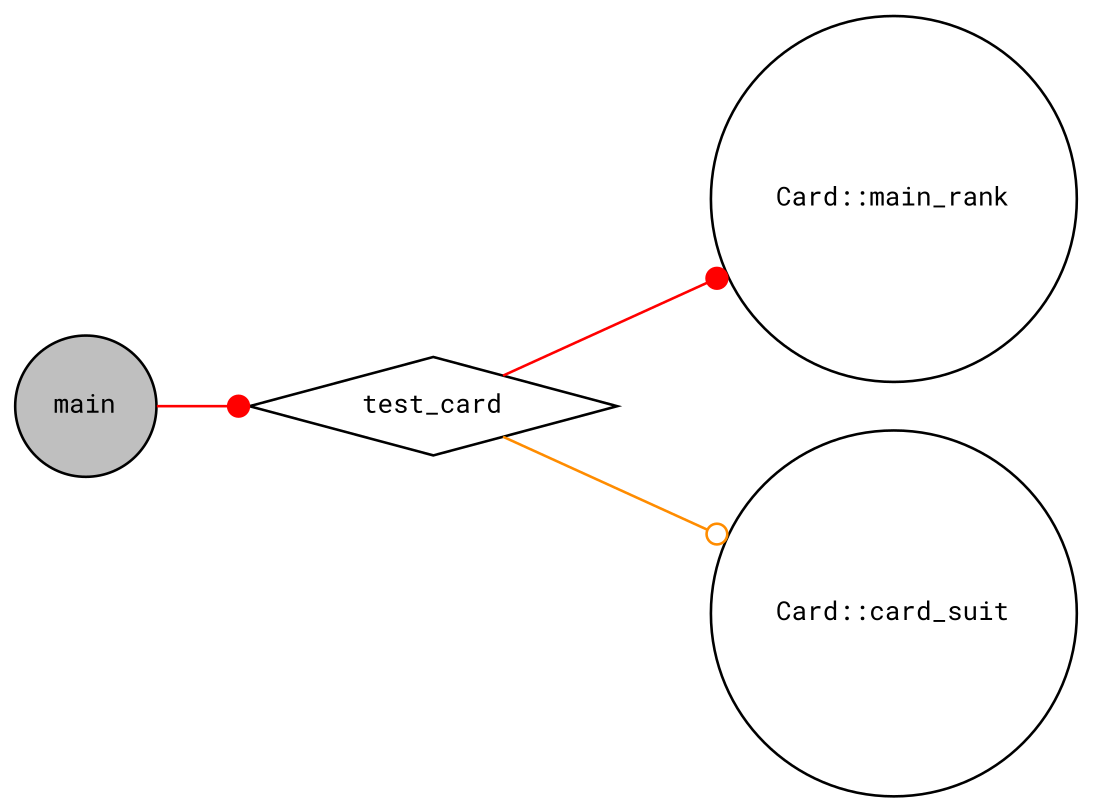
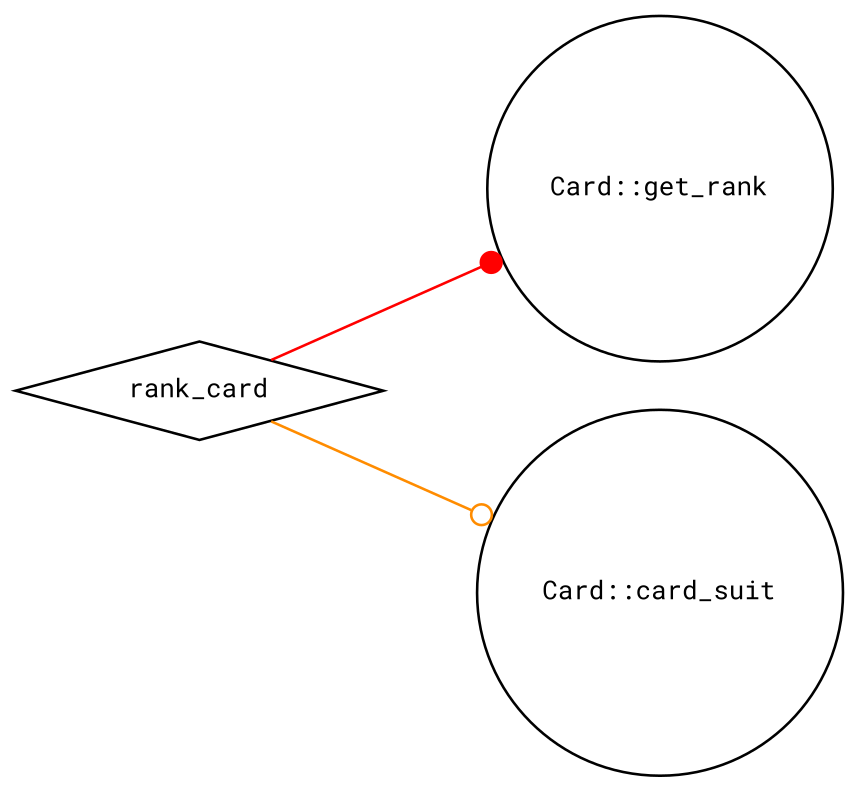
  digraph {
    fontname="Roboto Mono"
    rankdir=LR
    node [color=black fillcolor=white fontname="Roboto Mono" fontsize=10 shape=circle style=filled]
    edge [arrowhead=dot color=red fontname="Roboto Mono" fontsize=10 labelfontname=Helvetica labelfontsize=10 style=solid]
-   n1 [fillcolor=grey75 fontcolor=black height=0.2 label=main width=0.4]
-   n2 [height=0.2 label=test_card shape=diamond width=0.4]
-   n3 [height=0.2 label="Card::main_rank" width=0.4]
+   n2 [height=0.2 label=rank_card shape=diamond width=0.4]
+   n3 [height=0.2 label="Card::get_rank" width=0.4]
    n4 [height=0.2 label="Card::card_suit" width=0.4]
-   n1 -> n2
    n2 -> n3
    n2 -> n4 [arrowhead=odot color=darkorange]
  }
